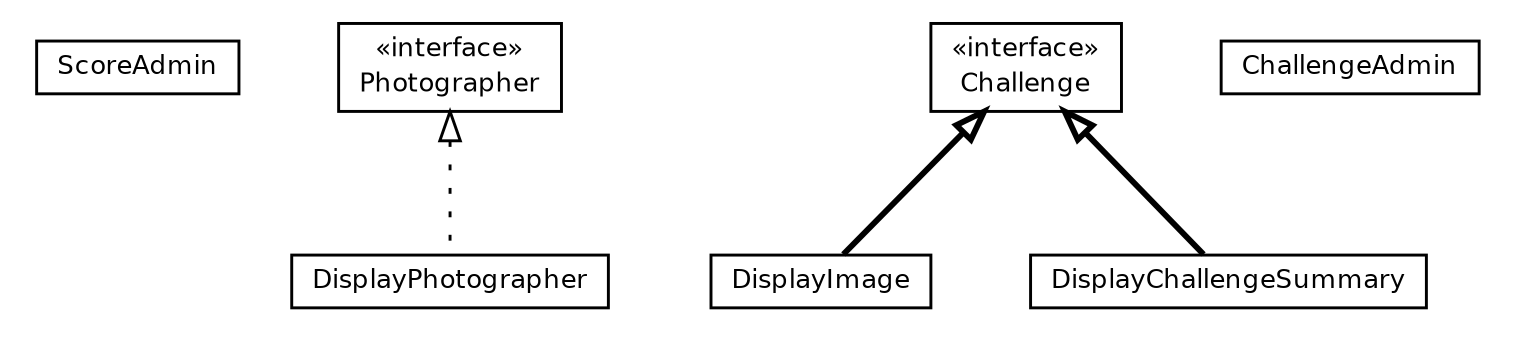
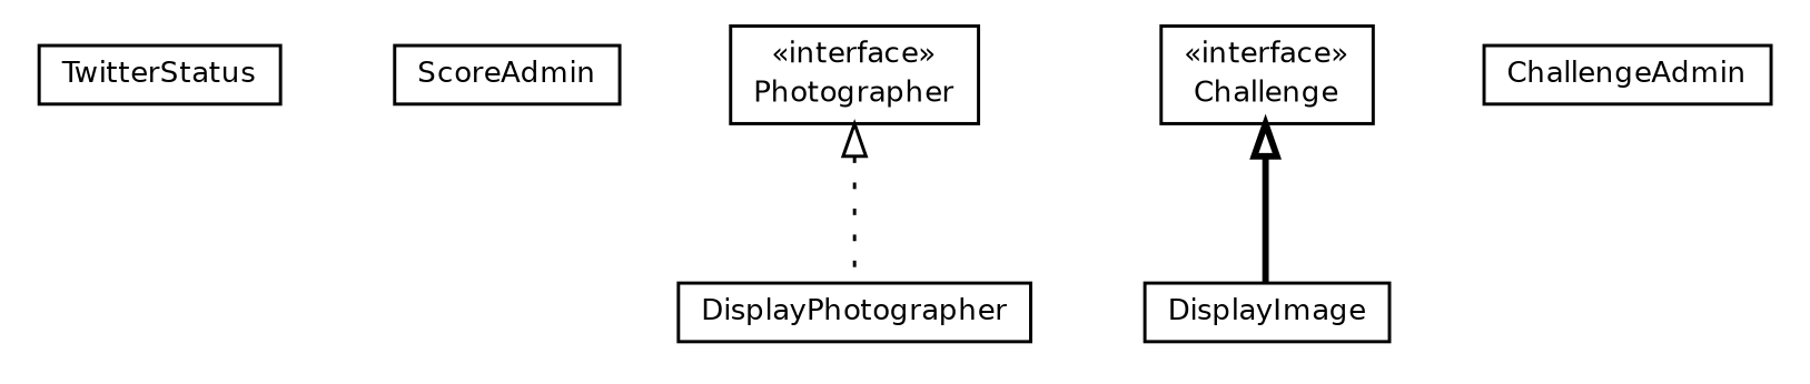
  digraph {
    node [fontcolor=black fontname=Helvetica fontsize=9.0 shape=plaintext]
    edge [arrowtail=empty dir=back fontname=Helvetica fontsize=10 headport=p labelfontname=Helvetica labelfontsize=10 style=bold tailport=p]
+   n1 [label=<<table border="0" cellborder="1" cellspacing="0" cellpadding="2" port="p" href="./TwitterStatus.html"> 		<tr><td><table border="0" cellspacing="0" cellpadding="1"> 			<tr><td> TwitterStatus </td></tr> 		</table></td></tr> 		</table>>]
    n2 [label=<<table border="0" cellborder="1" cellspacing="0" cellpadding="2" port="p" href="./ScoreAdmin.html"> 		<tr><td><table border="0" cellspacing="0" cellpadding="1"> 			<tr><td> ScoreAdmin </td></tr> 		</table></td></tr> 		</table>>]
    n3 [label=<<table border="0" cellborder="1" cellspacing="0" cellpadding="2" port="p" href="./Photographer.html"> 		<tr><td><table border="0" cellspacing="0" cellpadding="1"> 			<tr><td> &laquo;interface&raquo; </td></tr> 			<tr><td> Photographer </td></tr> 		</table></td></tr> 		</table>>]
    n4 [label=<<table border="0" cellborder="1" cellspacing="0" cellpadding="2" port="p" href="./DisplayPhotographer.html"> 		<tr><td><table border="0" cellspacing="0" cellpadding="1"> 			<tr><td> DisplayPhotographer </td></tr> 		</table></td></tr> 		</table>>]
    n5 [label=<<table border="0" cellborder="1" cellspacing="0" cellpadding="2" port="p" href="./DisplayImage.html"> 		<tr><td><table border="0" cellspacing="0" cellpadding="1"> 			<tr><td> DisplayImage </td></tr> 		</table></td></tr> 		</table>>]
-   n6 [label=<<table border="0" cellborder="1" cellspacing="0" cellpadding="2" port="p" href="./DisplayChallengeSummary.html"> 		<tr><td><table border="0" cellspacing="0" cellpadding="1"> 			<tr><td> DisplayChallengeSummary </td></tr> 		</table></td></tr> 		</table>>]
    n7 [label=<<table border="0" cellborder="1" cellspacing="0" cellpadding="2" port="p" href="./ChallengeAdmin.html"> 		<tr><td><table border="0" cellspacing="0" cellpadding="1"> 			<tr><td> ChallengeAdmin </td></tr> 		</table></td></tr> 		</table>>]
    n8 [label=<<table border="0" cellborder="1" cellspacing="0" cellpadding="2" port="p" href="./Challenge.html"> 		<tr><td><table border="0" cellspacing="0" cellpadding="1"> 			<tr><td> &laquo;interface&raquo; </td></tr> 			<tr><td> Challenge </td></tr> 		</table></td></tr> 		</table>>]
    n3 -> n4 [style=dotted]
    n8 -> n5
-   n8 -> n6
  }
